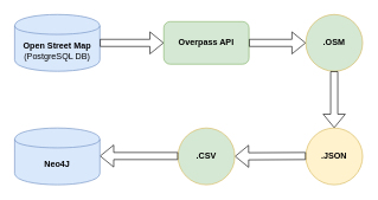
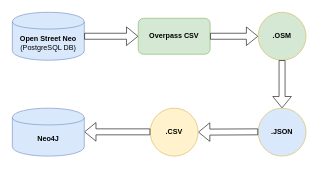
  <mxCell id="0" />
  <mxCell id="1" parent="0" />
- <mxCell id="2" value="&lt;div&gt;&lt;b&gt;Open Street Map &lt;/b&gt;&lt;br&gt;&lt;/div&gt;&lt;div&gt;(PostgreSQL DB)&lt;br&gt;&lt;/div&gt;" style="shape=cylinder;whiteSpace=wrap;html=1;boundedLbl=1;backgroundOutline=1;fillColor=#dae8fc;strokeColor=#6c8ebf;" vertex="1" parent="1"><mxGeometry x="20" y="20" width="120" height="80" as="geometry" /></mxCell>
+ <mxCell id="2" value="&lt;div&gt;&lt;b&gt;Open Street Neo &lt;/b&gt;&lt;br&gt;&lt;/div&gt;&lt;div&gt;(PostgreSQL DB)&lt;br&gt;&lt;/div&gt;" style="shape=cylinder;whiteSpace=wrap;html=1;boundedLbl=1;backgroundOutline=1;fillColor=#dae8fc;strokeColor=#6c8ebf;" vertex="1" parent="1"><mxGeometry x="20" y="20" width="120" height="80" as="geometry" /></mxCell>
  <mxCell id="3" value="" style="shape=flexArrow;endArrow=classic;html=1;" edge="1" parent="1"><mxGeometry width="50" height="50" relative="1" as="geometry"><mxPoint x="140" y="60" as="sourcePoint" /><mxPoint x="230" y="60" as="targetPoint" /></mxGeometry></mxCell>
- <mxCell id="4" value="&lt;b&gt;Overpass API&lt;/b&gt;" style="rounded=1;whiteSpace=wrap;html=1;fillColor=#d5e8d4;strokeColor=#82b366;" vertex="1" parent="1"><mxGeometry x="230" y="30" width="120" height="60" as="geometry" /></mxCell>
+ <mxCell id="4" value="&lt;b&gt;Overpass CSV&lt;/b&gt;" style="rounded=1;whiteSpace=wrap;html=1;fillColor=#d5e8d4;strokeColor=#82b366;" vertex="1" parent="1"><mxGeometry x="230" y="30" width="120" height="60" as="geometry" /></mxCell>
  <mxCell id="5" value="" style="shape=flexArrow;endArrow=classic;html=1;" edge="1" parent="1"><mxGeometry width="50" height="50" relative="1" as="geometry"><mxPoint x="350" y="60" as="sourcePoint" /><mxPoint x="430" y="60" as="targetPoint" /></mxGeometry></mxCell>
  <mxCell id="6" value="&lt;b&gt;.OSM&lt;/b&gt;" style="ellipse;whiteSpace=wrap;html=1;aspect=fixed;fillColor=#d5e8d4;strokeColor=#d6b656;" vertex="1" parent="1"><mxGeometry x="430" y="20" width="80" height="80" as="geometry" /></mxCell>
  <mxCell id="7" value="" style="shape=flexArrow;endArrow=classic;html=1;" edge="1" parent="1" source="6"><mxGeometry width="50" height="50" relative="1" as="geometry"><mxPoint x="400" y="140" as="sourcePoint" /><mxPoint x="470" y="180" as="targetPoint" /></mxGeometry></mxCell>
- <mxCell id="8" value="&lt;b&gt;.JSON&lt;/b&gt;" style="ellipse;whiteSpace=wrap;html=1;aspect=fixed;fillColor=#fff2cc;strokeColor=#d6b656;" vertex="1" parent="1"><mxGeometry x="430" y="180" width="80" height="80" as="geometry" /></mxCell>
+ <mxCell id="8" value="&lt;b&gt;.JSON&lt;/b&gt;" style="ellipse;whiteSpace=wrap;html=1;aspect=fixed;fillColor=#dae8fc;strokeColor=#d6b656;" vertex="1" parent="1"><mxGeometry x="430" y="180" width="80" height="80" as="geometry" /></mxCell>
  <mxCell id="9" value="" style="shape=flexArrow;endArrow=classic;html=1;entryX=1;entryY=0.5;entryDx=0;entryDy=0;" edge="1" parent="1" target="10"><mxGeometry width="50" height="50" relative="1" as="geometry"><mxPoint x="430" y="219.5" as="sourcePoint" /><mxPoint x="350" y="219.5" as="targetPoint" /></mxGeometry></mxCell>
- <mxCell id="10" value="&lt;b&gt;.CSV&lt;/b&gt;" style="ellipse;whiteSpace=wrap;html=1;aspect=fixed;fillColor=#d5e8d4;strokeColor=#d6b656;" vertex="1" parent="1"><mxGeometry x="250" y="180" width="80" height="80" as="geometry" /></mxCell>
+ <mxCell id="10" value="&lt;b&gt;.CSV&lt;/b&gt;" style="ellipse;whiteSpace=wrap;html=1;aspect=fixed;fillColor=#fff2cc;strokeColor=#d6b656;" vertex="1" parent="1"><mxGeometry x="250" y="180" width="80" height="80" as="geometry" /></mxCell>
  <mxCell id="11" value="" style="shape=flexArrow;endArrow=classic;html=1;" edge="1" parent="1"><mxGeometry width="50" height="50" relative="1" as="geometry"><mxPoint x="250" y="219.5" as="sourcePoint" /><mxPoint x="140" y="219.5" as="targetPoint" /></mxGeometry></mxCell>
  <mxCell id="12" value="&lt;b&gt;Neo4J&lt;/b&gt;" style="shape=cylinder;whiteSpace=wrap;html=1;boundedLbl=1;backgroundOutline=1;fillColor=#dae8fc;strokeColor=#6c8ebf;" vertex="1" parent="1"><mxGeometry x="20" y="180" width="120" height="80" as="geometry" /></mxCell>
